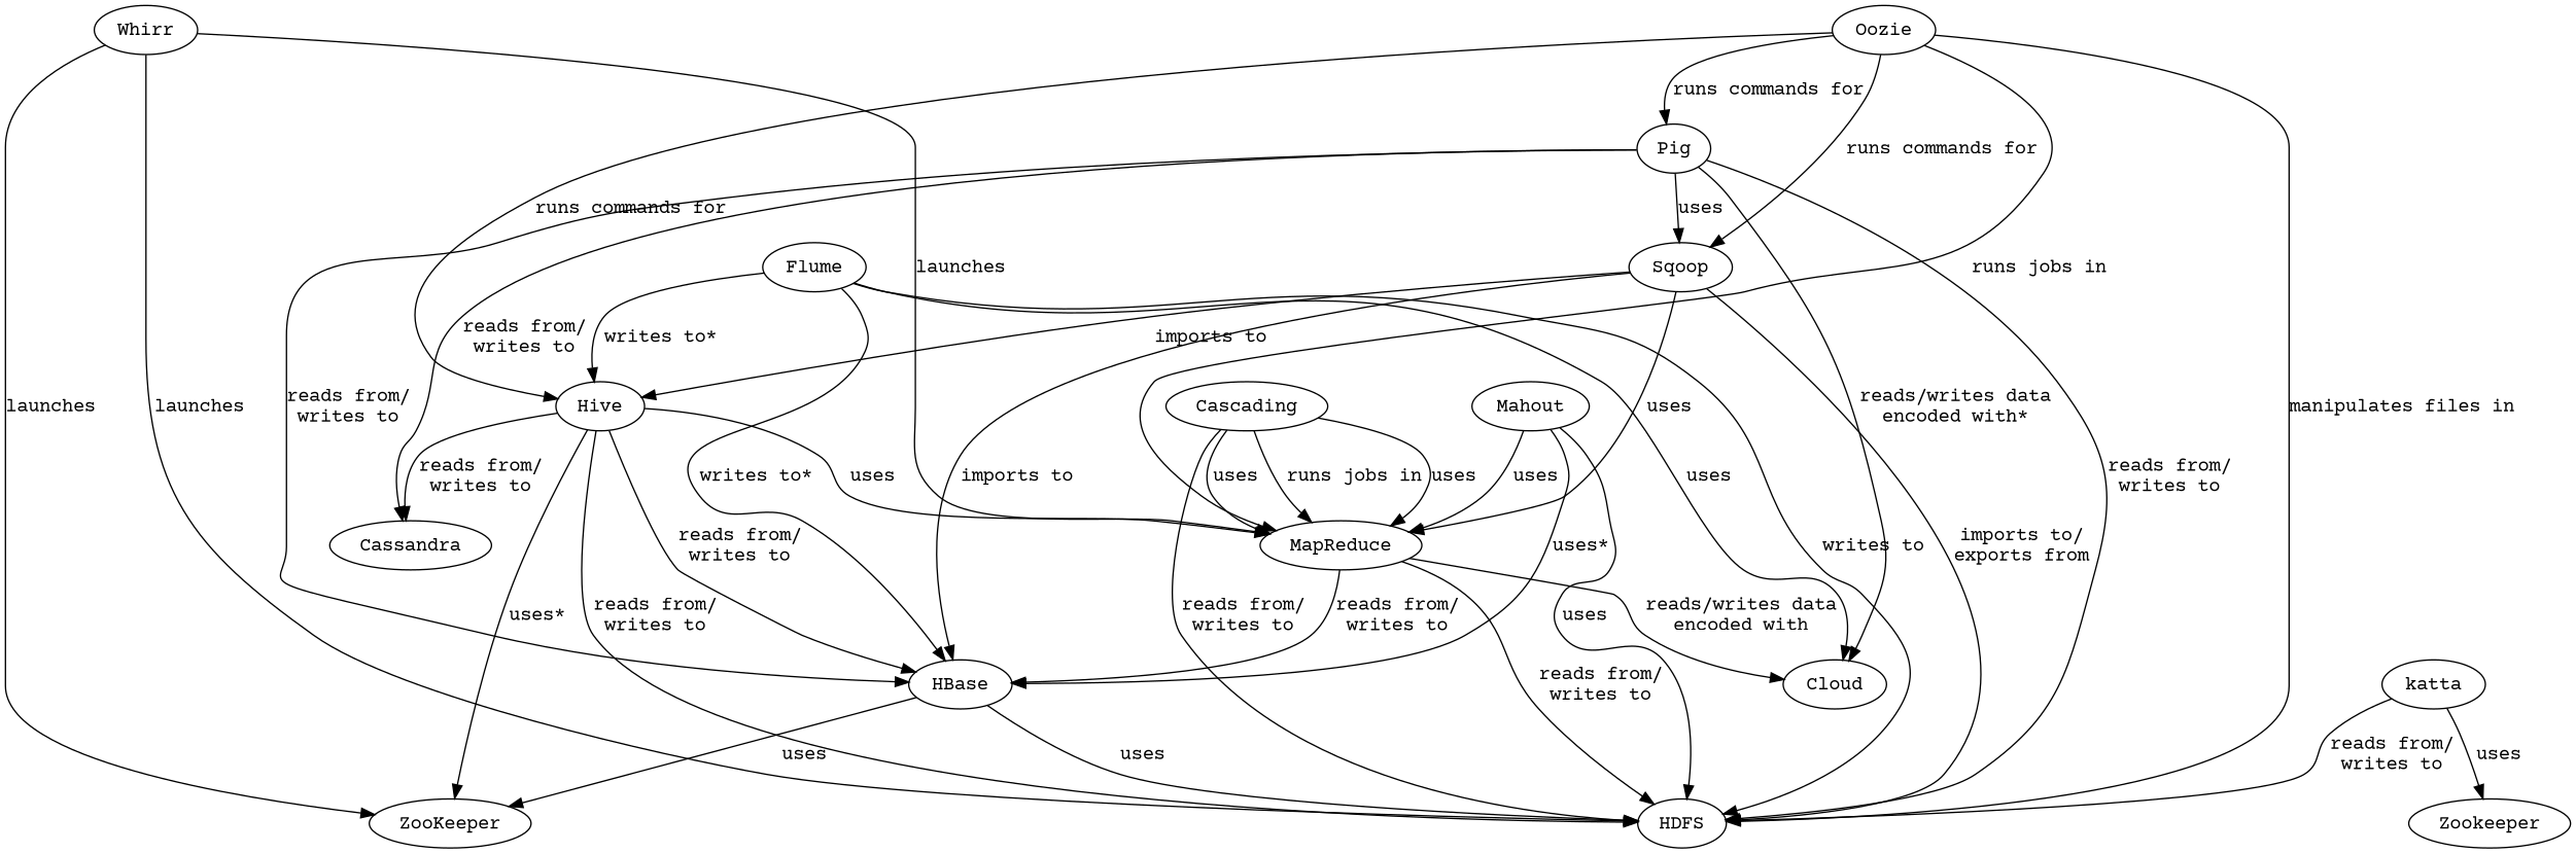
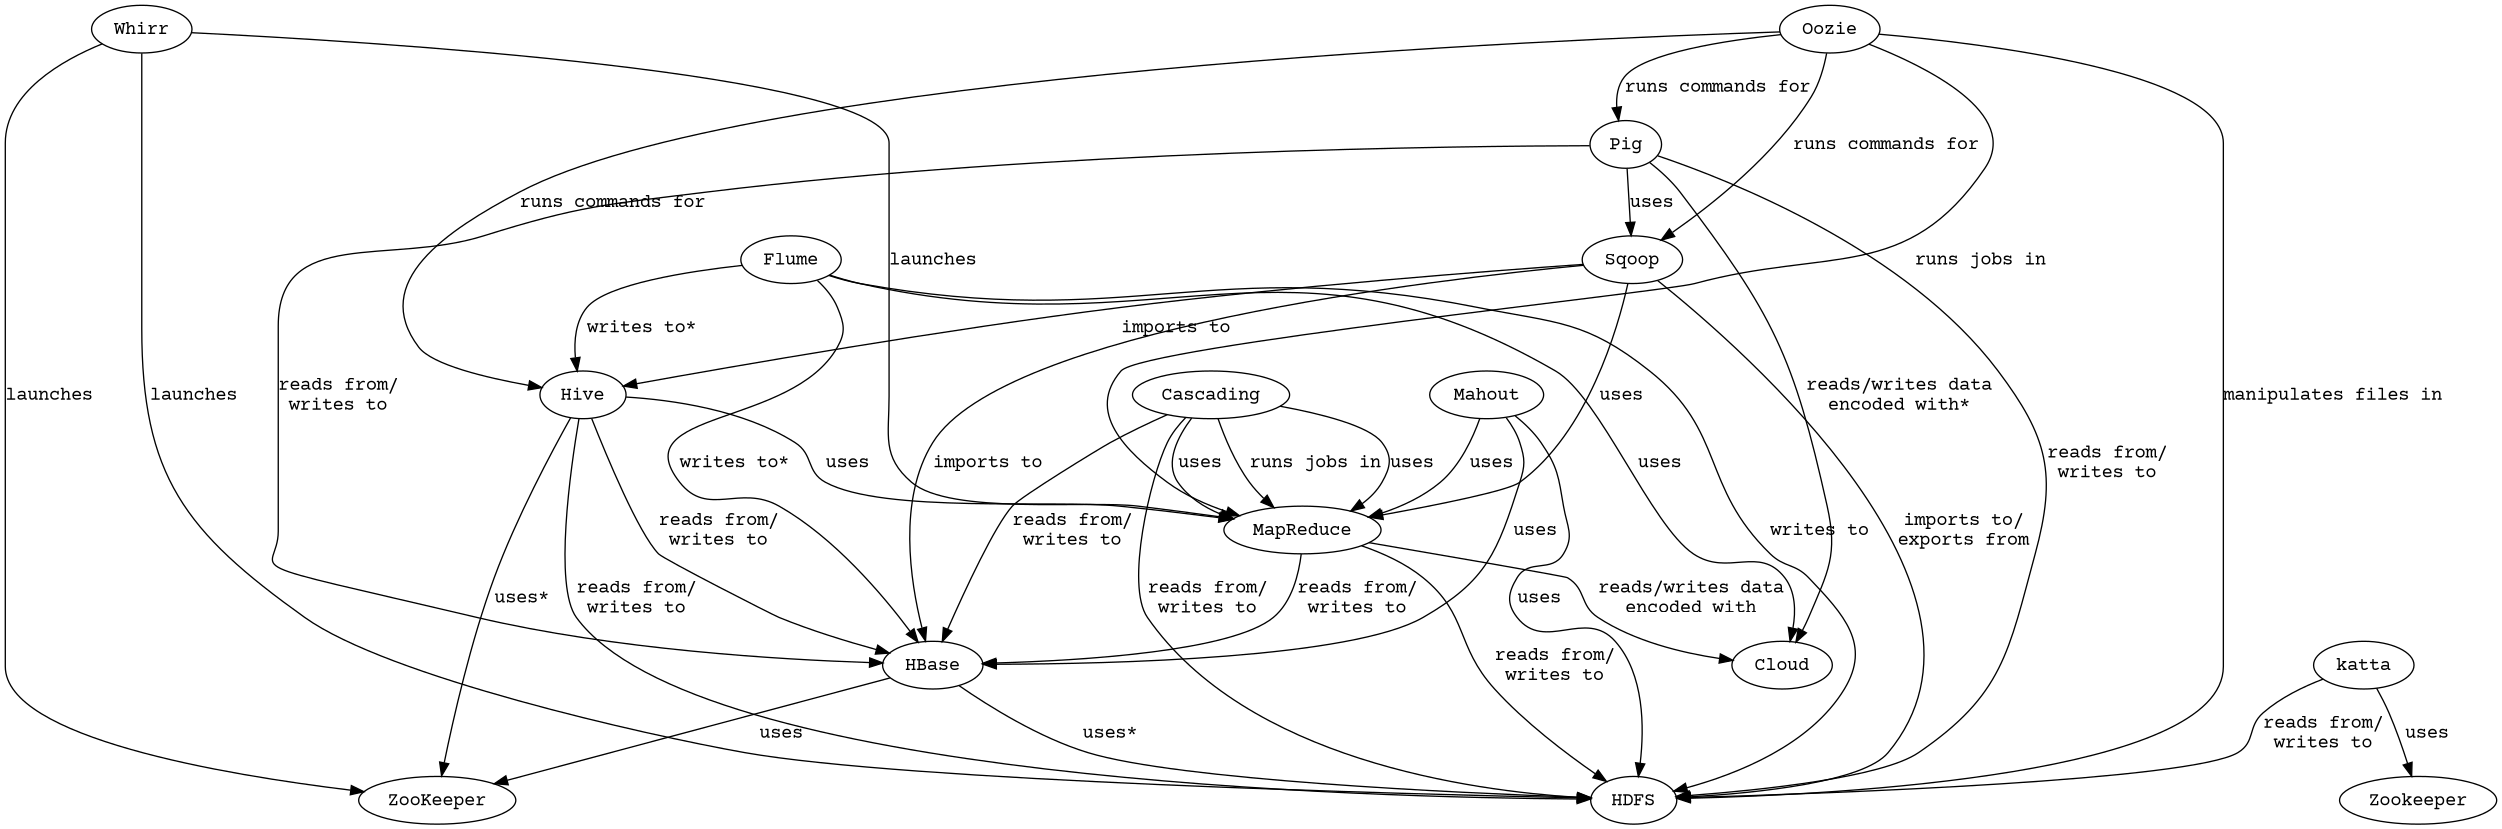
  digraph {
    fontname="Courier Prime"
    node [fontname="Courier Prime"]
    edge [fontname="Courier Prime"]
    Oozie
    Whirr
    MapReduce
    HDFS
    Pig
    Hive
    Sqoop
    ZooKeeper
    HBase
    n10 [label=Cloud]
-   Cassandra
    Flume
    Cascading
    katta
    Zookeeper
    Mahout
    subgraph sub_1 {
      rank=same
      Oozie
      Whirr
    }
    Oozie -> MapReduce [label="runs jobs in"]
    Oozie -> HDFS [label="manipulates files in"]
    Oozie -> Pig [label="runs commands for"]
    Oozie -> Hive [label="runs commands for"]
    Oozie -> Sqoop [label="runs commands for"]
    Whirr -> MapReduce [label=launches]
    Whirr -> HDFS [label=launches]
    Whirr -> ZooKeeper [label=launches]
    MapReduce -> HDFS [label="reads from/\nwrites to"]
    MapReduce -> HBase [label="reads from/\nwrites to"]
    MapReduce -> n10 [label="reads/writes data\nencoded with"]
    Pig -> HDFS [label="reads from/\nwrites to"]
    Pig -> Sqoop [label=uses]
    Pig -> HBase [label="reads from/\nwrites to"]
    Pig -> n10 [label="reads/writes data\nencoded with*"]
-   Pig -> Cassandra [label="reads from/\nwrites to"]
    Hive -> MapReduce [label=uses]
    Hive -> HDFS [label="reads from/\nwrites to"]
    Hive -> ZooKeeper [label="uses*"]
    Hive -> HBase [label="reads from/\nwrites to"]
-   Hive -> Cassandra [label="reads from/\nwrites to"]
    Sqoop -> MapReduce [label=uses]
    Sqoop -> HDFS [label="imports to/\nexports from"]
    Sqoop -> Hive [label="imports to"]
    Sqoop -> HBase [label="imports to"]
-   HBase -> HDFS [label=uses]
+   HBase -> HDFS [label="uses*"]
    HBase -> ZooKeeper [label=uses]
    Flume -> HDFS [label="writes to"]
    Flume -> Hive [label="writes to*"]
    Flume -> HBase [label="writes to*"]
    Flume -> n10 [label=uses]
    Cascading -> MapReduce [label="runs jobs in"]
    Cascading -> MapReduce [label=uses]
    Cascading -> MapReduce [label=uses]
    Cascading -> HDFS [label="reads from/\nwrites to"]
+   Cascading -> HBase [label="reads from/\nwrites to"]
    katta -> HDFS [label="reads from/\nwrites to"]
    katta -> Zookeeper [label=uses]
    Mahout -> MapReduce [label=uses]
    Mahout -> HDFS [label=uses]
-   Mahout -> HBase [label="uses*"]
+   Mahout -> HBase [label=uses]
  }
